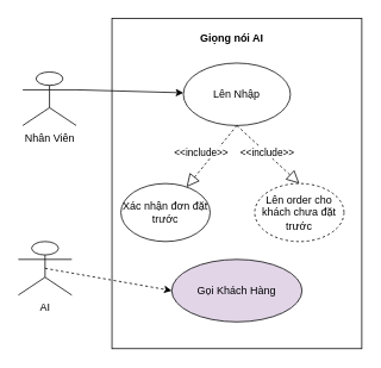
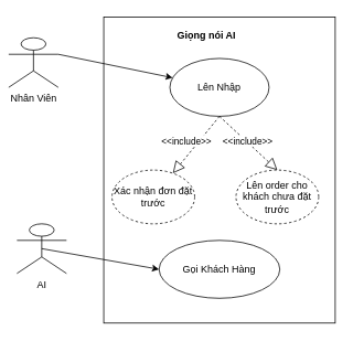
  <mxCell id="0" />
  <mxCell id="1" parent="0" />
  <mxCell id="2" value="" style="rounded=0;whiteSpace=wrap;html=1;" vertex="1" parent="1"><mxGeometry x="125" y="20" width="280" height="370" as="geometry" /></mxCell>
  <mxCell id="3" style="edgeStyle=none;rounded=0;orthogonalLoop=1;jettySize=auto;html=1;exitX=1;exitY=0.333;exitDx=0;exitDy=0;exitPerimeter=0;" edge="1" parent="1" source="4" target="7"><mxGeometry relative="1" as="geometry" /></mxCell>
- <mxCell id="4" value="Nhân Viên&lt;br&gt;" style="shape=umlActor;verticalLabelPosition=bottom;verticalAlign=top;html=1;" vertex="1" parent="1"><mxGeometry x="25" y="80" width="60" height="60" as="geometry" /></mxCell>
- <mxCell id="5" style="edgeStyle=none;rounded=0;orthogonalLoop=1;jettySize=auto;html=1;exitX=0.5;exitY=0.5;exitDx=0;exitDy=0;exitPerimeter=0;entryX=0;entryY=0.5;entryDx=0;entryDy=0;dashed=1;" edge="1" parent="1" source="6" target="8"><mxGeometry relative="1" as="geometry" /></mxCell>
+ <mxCell id="4" value="Nhân Viên&lt;br&gt;" style="shape=umlActor;verticalLabelPosition=bottom;verticalAlign=top;html=1;" vertex="1" parent="1"><mxGeometry x="10" y="45" width="60" height="60" as="geometry" /></mxCell>
+ <mxCell id="5" style="edgeStyle=none;rounded=0;orthogonalLoop=1;jettySize=auto;html=1;exitX=0.5;exitY=0.5;exitDx=0;exitDy=0;exitPerimeter=0;entryX=0;entryY=0.5;entryDx=0;entryDy=0;" edge="1" parent="1" source="6" target="8"><mxGeometry relative="1" as="geometry" /></mxCell>
  <mxCell id="6" value="AI&lt;br&gt;" style="shape=umlActor;verticalLabelPosition=bottom;verticalAlign=top;html=1;" vertex="1" parent="1"><mxGeometry x="20" y="270" width="60" height="60" as="geometry" /></mxCell>
  <mxCell id="7" value="Lên Nhập&lt;br&gt;" style="ellipse;whiteSpace=wrap;html=1;" vertex="1" parent="1"><mxGeometry x="205" y="70" width="120" height="70" as="geometry" /></mxCell>
- <mxCell id="8" value="Gọi Khách Hàng" style="ellipse;whiteSpace=wrap;html=1;fillColor=#e1d5e7;" vertex="1" parent="1"><mxGeometry x="192" y="290" width="146" height="70" as="geometry" /></mxCell>
+ <mxCell id="8" value="Gọi Khách Hàng" style="ellipse;whiteSpace=wrap;html=1;" vertex="1" parent="1"><mxGeometry x="192" y="290" width="146" height="70" as="geometry" /></mxCell>
  <mxCell id="9" value="" style="endArrow=block;dashed=1;endFill=0;endSize=12;html=1;rounded=0;" edge="1" parent="1" target="11"><mxGeometry width="160" relative="1" as="geometry"><mxPoint x="265" y="140" as="sourcePoint" /><mxPoint x="335" y="340" as="targetPoint" /></mxGeometry></mxCell>
  <mxCell id="10" value="&amp;lt;&amp;lt;include&amp;gt;&amp;gt;" style="edgeLabel;html=1;align=center;verticalAlign=middle;resizable=0;points=[];" vertex="1" connectable="0" parent="9"><mxGeometry x="-0.015" y="1" relative="1" as="geometry"><mxPoint x="-13" y="-5" as="offset" /></mxGeometry></mxCell>
- <mxCell id="11" value="Xác nhận đơn đặt trước" style="ellipse;whiteSpace=wrap;html=1;" vertex="1" parent="1"><mxGeometry x="135" y="205" width="100" height="65" as="geometry" /></mxCell>
- <mxCell id="12" value="Giọng nói AI" style="text;align=center;fontStyle=1;verticalAlign=middle;spacingLeft=3;spacingRight=3;strokeColor=none;rotatable=0;points=[[0,0.5],[1,0.5]];portConstraint=eastwest;html=1;" vertex="1" parent="1"><mxGeometry x="219" y="30" width="80" height="26" as="geometry" /></mxCell>
+ <mxCell id="11" value="Xác nhận đơn đặt trước" style="ellipse;whiteSpace=wrap;html=1;dashed=1;" vertex="1" parent="1"><mxGeometry x="135" y="205" width="100" height="65" as="geometry" /></mxCell>
+ <mxCell id="12" value="Giọng nói AI" style="text;align=center;fontStyle=1;verticalAlign=middle;spacingLeft=3;spacingRight=3;strokeColor=none;rotatable=0;points=[[0,0.5],[1,0.5]];portConstraint=eastwest;html=1;" vertex="1" parent="1"><mxGeometry x="209" y="30" width="80" height="26" as="geometry" /></mxCell>
  <mxCell id="13" value="Lên order cho khách chưa đặt trước" style="ellipse;whiteSpace=wrap;html=1;dashed=1;" vertex="1" parent="1"><mxGeometry x="285" y="205" width="100" height="65" as="geometry" /></mxCell>
  <mxCell id="14" value="" style="endArrow=block;dashed=1;endFill=0;endSize=12;html=1;rounded=0;entryX=0.5;entryY=0;entryDx=0;entryDy=0;" edge="1" parent="1" target="13"><mxGeometry width="160" relative="1" as="geometry"><mxPoint x="265" y="140" as="sourcePoint" /><mxPoint x="395" y="250" as="targetPoint" /></mxGeometry></mxCell>
  <mxCell id="15" value="&amp;lt;&amp;lt;include&amp;gt;&amp;gt;" style="edgeLabel;html=1;align=center;verticalAlign=middle;resizable=0;points=[];" vertex="1" connectable="0" parent="14"><mxGeometry x="-0.054" y="1" relative="1" as="geometry"><mxPoint as="offset" /></mxGeometry></mxCell>
  <mxCell id="16" style="edgeStyle=none;rounded=0;orthogonalLoop=1;jettySize=auto;html=1;exitX=0.5;exitY=1;exitDx=0;exitDy=0;" edge="1" parent="1" source="2" target="2"><mxGeometry relative="1" as="geometry" /></mxCell>
  <mxCell id="17" style="edgeStyle=none;rounded=0;orthogonalLoop=1;jettySize=auto;html=1;exitX=1;exitY=0.5;exitDx=0;exitDy=0;" edge="1" parent="1" source="7" target="7"><mxGeometry relative="1" as="geometry" /></mxCell>
  <mxCell id="18" style="edgeStyle=none;rounded=0;orthogonalLoop=1;jettySize=auto;html=1;exitX=0.5;exitY=1;exitDx=0;exitDy=0;" edge="1" parent="1" source="2" target="2"><mxGeometry relative="1" as="geometry" /></mxCell>
